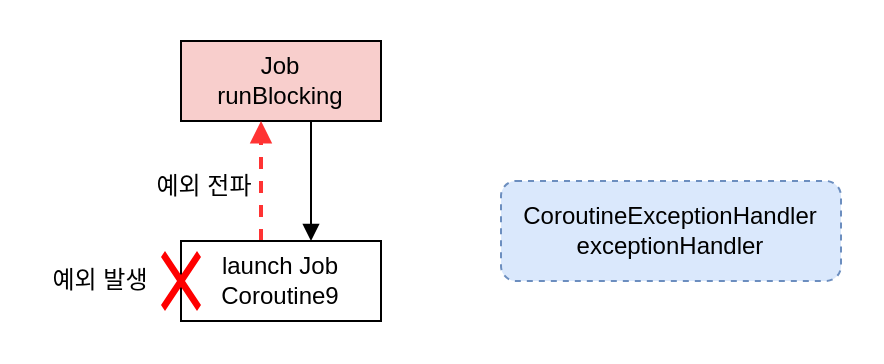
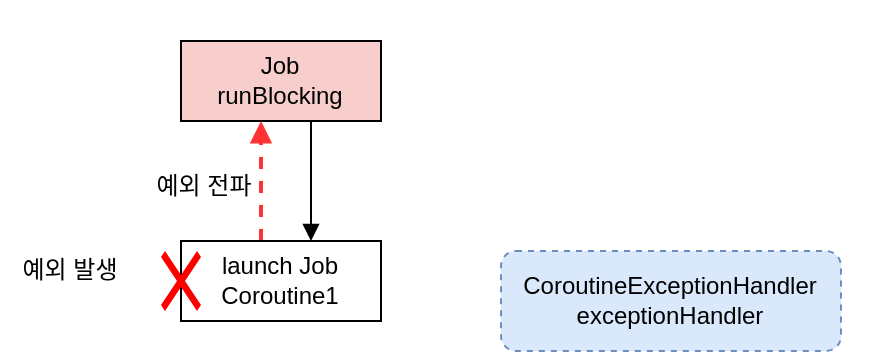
  <mxCell id="0" />
  <mxCell id="1" parent="0" />
  <mxCell id="2" style="edgeStyle=orthogonalEdgeStyle;rounded=0;orthogonalLoop=1;jettySize=auto;html=1;entryX=0.5;entryY=0;entryDx=0;entryDy=0;endArrow=block;endFill=1;" edge="1" parent="1"><mxGeometry relative="1" as="geometry"><mxPoint x="155" y="60" as="sourcePoint" /><mxPoint x="155" y="120" as="targetPoint" /></mxGeometry></mxCell>
  <mxCell id="3" value="Job&lt;div&gt;runBlocking&lt;/div&gt;" style="rounded=0;whiteSpace=wrap;html=1;fillColor=#f8cecc;" vertex="1" parent="1"><mxGeometry x="90" y="20" width="100" height="40" as="geometry" /></mxCell>
  <mxCell id="4" style="edgeStyle=orthogonalEdgeStyle;rounded=0;orthogonalLoop=1;jettySize=auto;html=1;endArrow=block;endFill=1;dashed=1;strokeColor=#FF3333;strokeWidth=2;" edge="1" parent="1"><mxGeometry relative="1" as="geometry"><mxPoint x="130" y="120" as="sourcePoint" /><mxPoint x="130" y="60" as="targetPoint" /></mxGeometry></mxCell>
- <mxCell id="5" value="launch Job&lt;div&gt;Coroutine9&lt;/div&gt;" style="rounded=0;whiteSpace=wrap;html=1;" vertex="1" parent="1"><mxGeometry x="90" y="120" width="100" height="40" as="geometry" /></mxCell>
- <mxCell id="6" value="CoroutineExceptionHandler&lt;div&gt;exceptionHandler&lt;/div&gt;" style="rounded=1;whiteSpace=wrap;html=1;dashed=1;fillColor=#dae8fc;strokeColor=#6c8ebf;" vertex="1" parent="1"><mxGeometry x="250" y="90" width="170" height="50" as="geometry" /></mxCell>
+ <mxCell id="5" value="launch Job&lt;div&gt;Coroutine1&lt;/div&gt;" style="rounded=0;whiteSpace=wrap;html=1;" vertex="1" parent="1"><mxGeometry x="90" y="120" width="100" height="40" as="geometry" /></mxCell>
+ <mxCell id="6" value="CoroutineExceptionHandler&lt;div&gt;exceptionHandler&lt;/div&gt;" style="rounded=1;whiteSpace=wrap;html=1;dashed=1;fillColor=#dae8fc;strokeColor=#6c8ebf;" vertex="1" parent="1"><mxGeometry x="250" y="125" width="170" height="50" as="geometry" /></mxCell>
  <mxCell id="7" value="예외 전파" style="text;html=1;align=center;verticalAlign=middle;whiteSpace=wrap;rounded=0;" vertex="1" parent="1"><mxGeometry x="72" y="78" width="60" height="30" as="geometry" /></mxCell>
- <mxCell id="8" value="예외 발생" style="text;html=1;align=center;verticalAlign=middle;whiteSpace=wrap;rounded=0;" vertex="1" parent="1"><mxGeometry x="20" y="125" width="60" height="30" as="geometry" /></mxCell>
+ <mxCell id="8" value="예외 발생" style="text;html=1;align=center;verticalAlign=middle;whiteSpace=wrap;rounded=0;" vertex="1" parent="1"><mxGeometry x="5" y="120" width="60" height="30" as="geometry" /></mxCell>
  <mxCell id="9" value="" style="shape=mxgraph.mockup.markup.redX;fillColor=#ff0000;html=1;shadow=0;whiteSpace=wrap;strokeColor=none;" vertex="1" parent="1"><mxGeometry x="80" y="125" width="20" height="30" as="geometry" /></mxCell>
